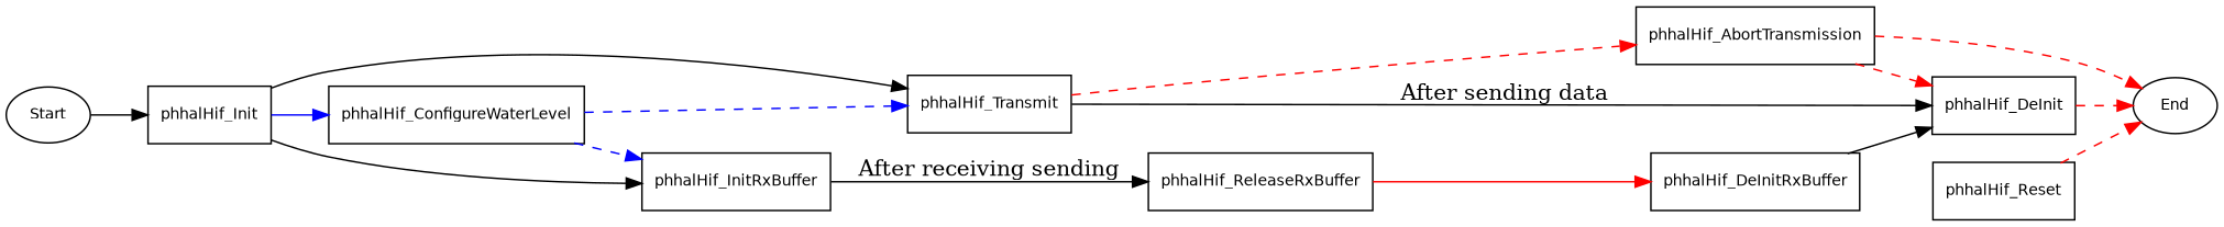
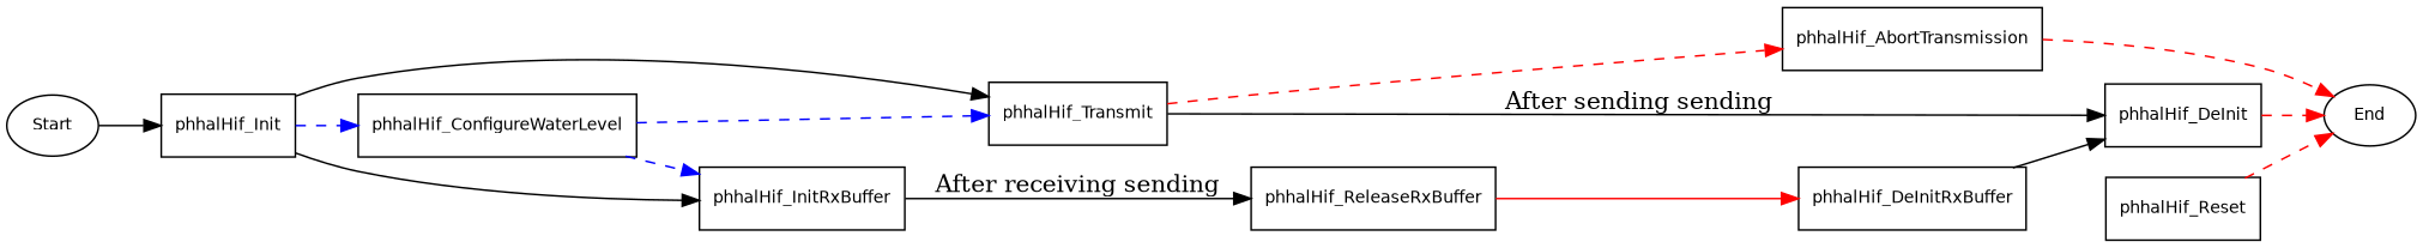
  digraph {
    rankdir=LR
    node [fontname=Helvetica fontsize=10 shape=record]
    edge [style=dashed]
    End [shape=oval]
    Start [shape=oval]
    phhalHif_Init
    phhalHif_ConfigureWaterLevel
    phhalHif_InitRxBuffer
    phhalHif_Transmit
    phhalHif_AbortTransmission
    phhalHif_DeInit
    phhalHif_ReleaseRxBuffer
    phhalHif_DeInitRxBuffer
    phhalHif_Reset
    Start -> phhalHif_Init [style=""]
-   phhalHif_Init -> phhalHif_ConfigureWaterLevel [color=blue style=solid]
+   phhalHif_Init -> phhalHif_ConfigureWaterLevel [color=blue]
    phhalHif_Init -> phhalHif_InitRxBuffer [style=""]
    phhalHif_Init -> phhalHif_Transmit [style=""]
    phhalHif_ConfigureWaterLevel -> phhalHif_InitRxBuffer [color=blue]
    phhalHif_ConfigureWaterLevel -> phhalHif_Transmit [color=blue]
    phhalHif_InitRxBuffer -> phhalHif_ReleaseRxBuffer [label="After receiving sending" style=""]
    phhalHif_Transmit -> phhalHif_AbortTransmission [color=red]
-   phhalHif_Transmit -> phhalHif_DeInit [label="After sending data" style=""]
+   phhalHif_Transmit -> phhalHif_DeInit [label="After sending sending" style=""]
    phhalHif_AbortTransmission -> End [color=red]
-   phhalHif_AbortTransmission -> phhalHif_DeInit [color=red]
    phhalHif_DeInit -> End [color=red]
    phhalHif_ReleaseRxBuffer -> phhalHif_DeInitRxBuffer [color=red style=""]
    phhalHif_DeInitRxBuffer -> phhalHif_DeInit [style=""]
    phhalHif_Reset -> End [color=red]
  }
